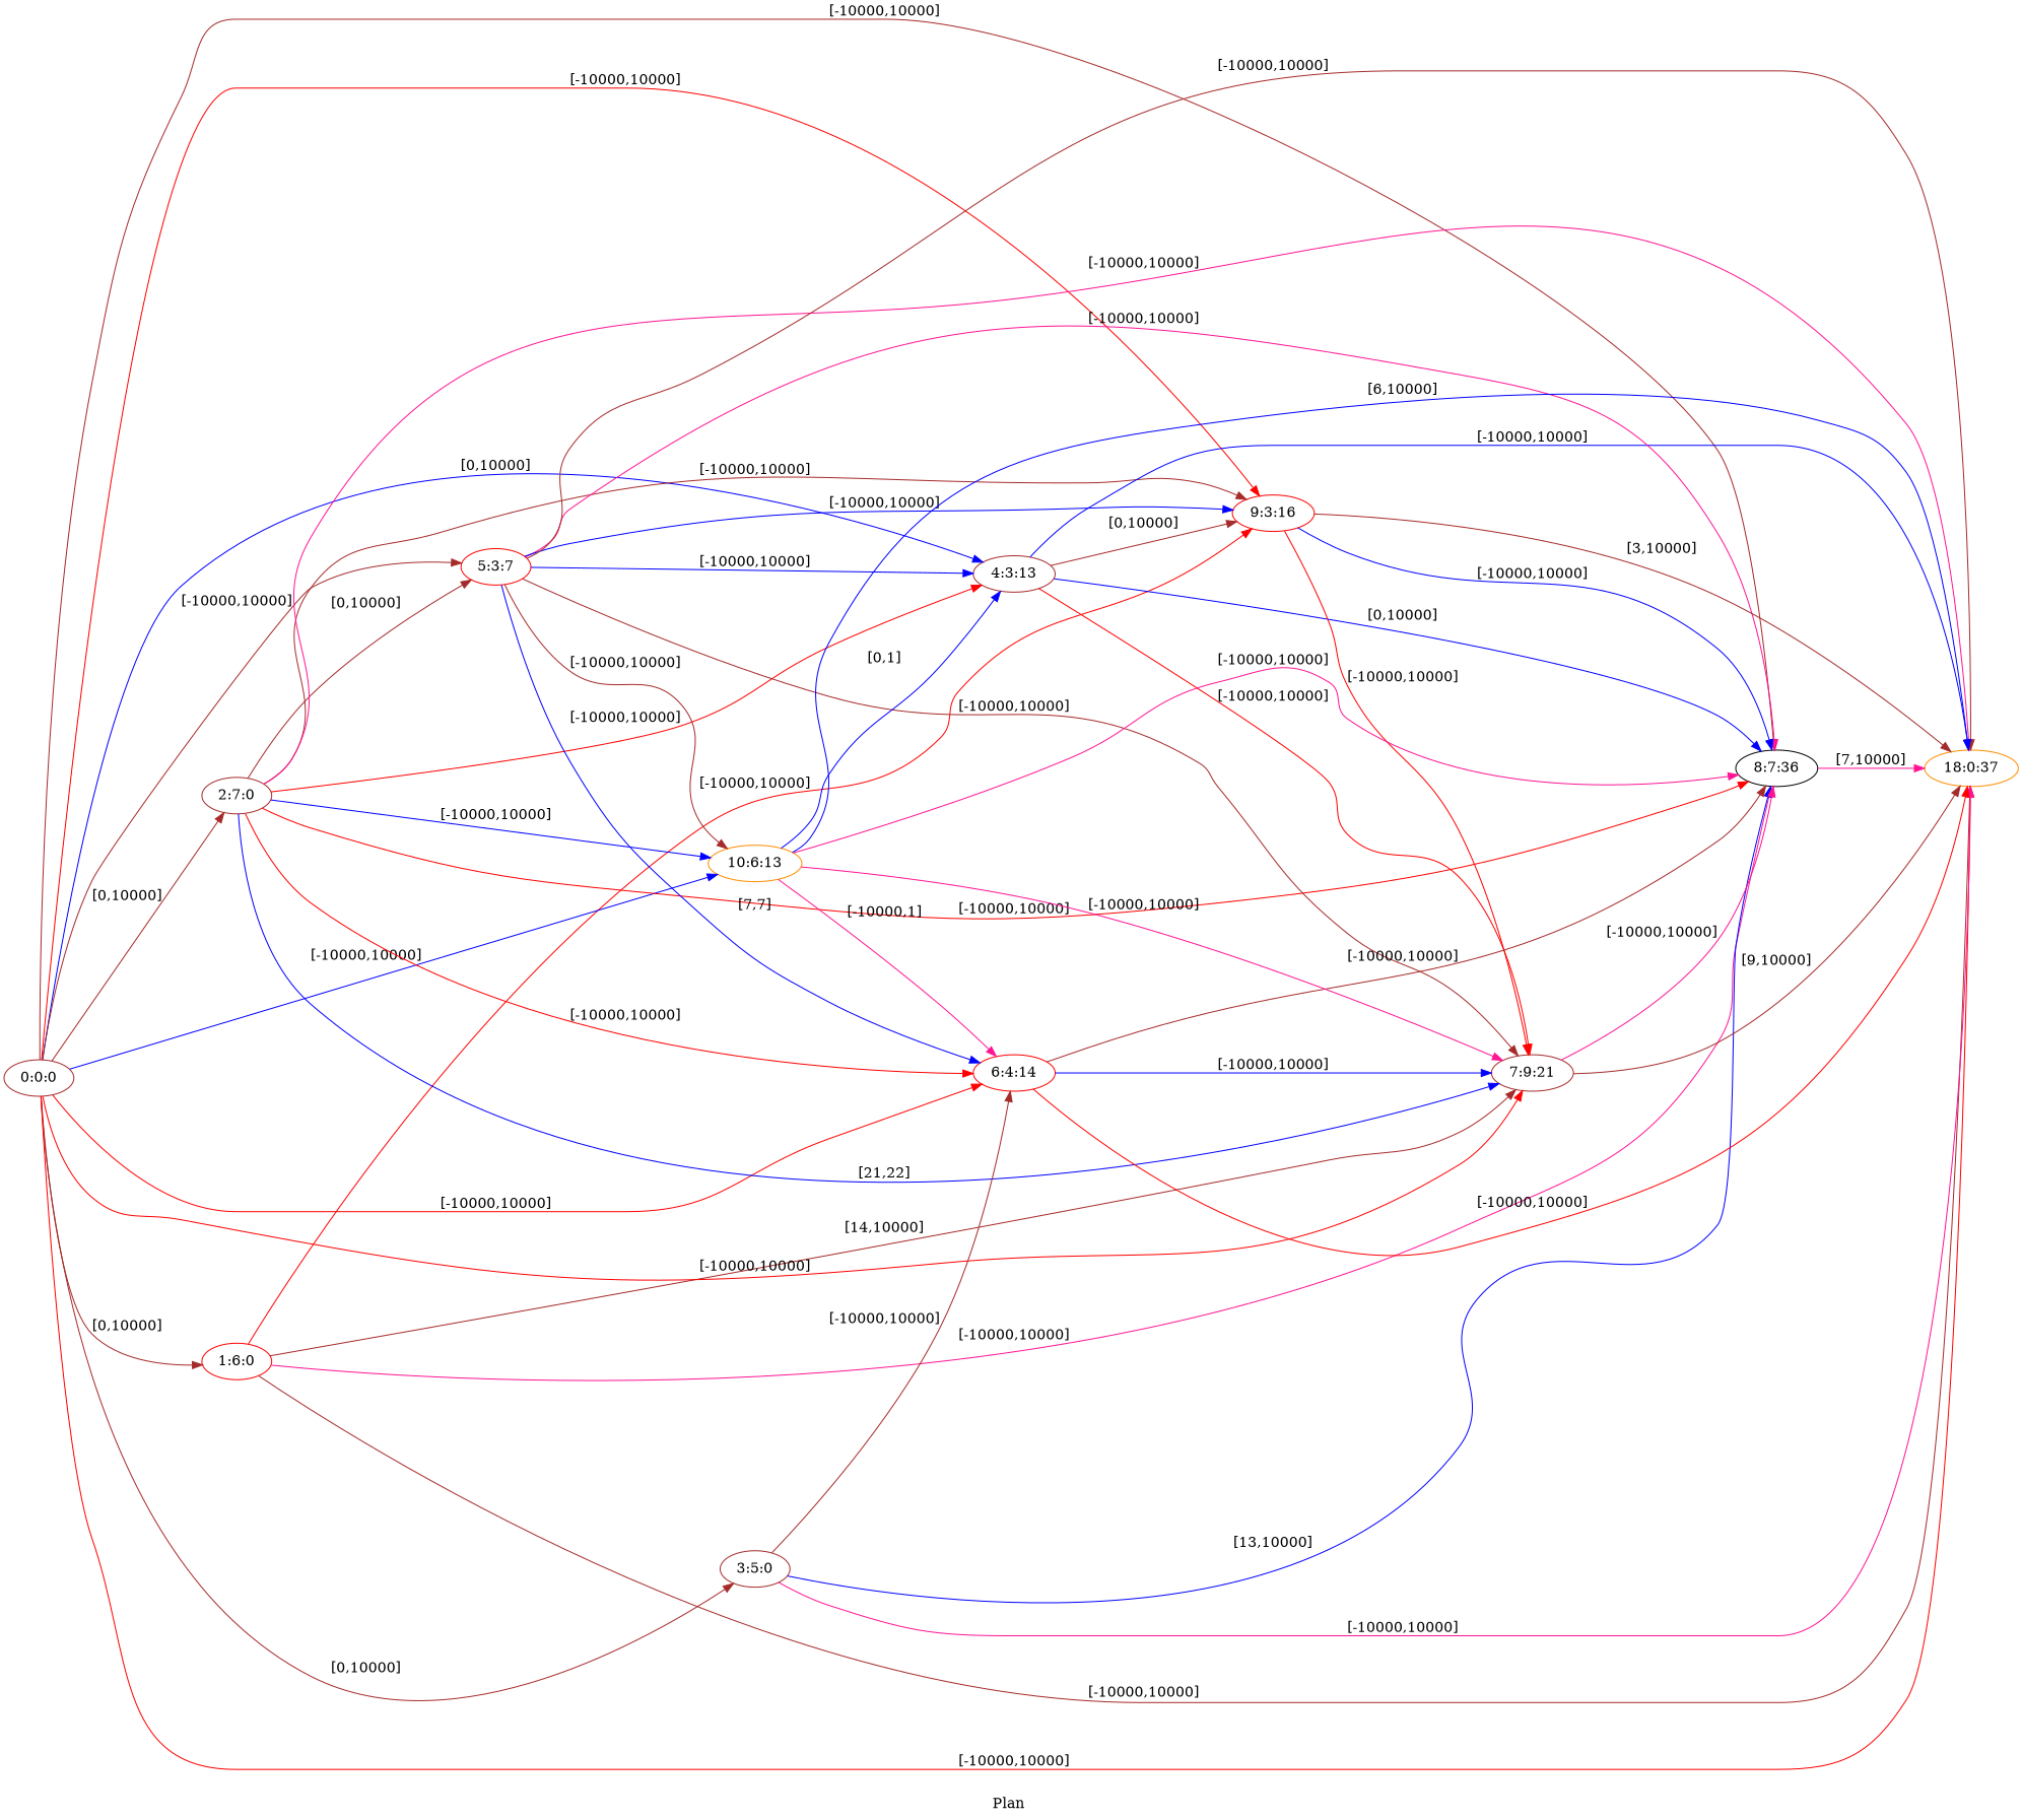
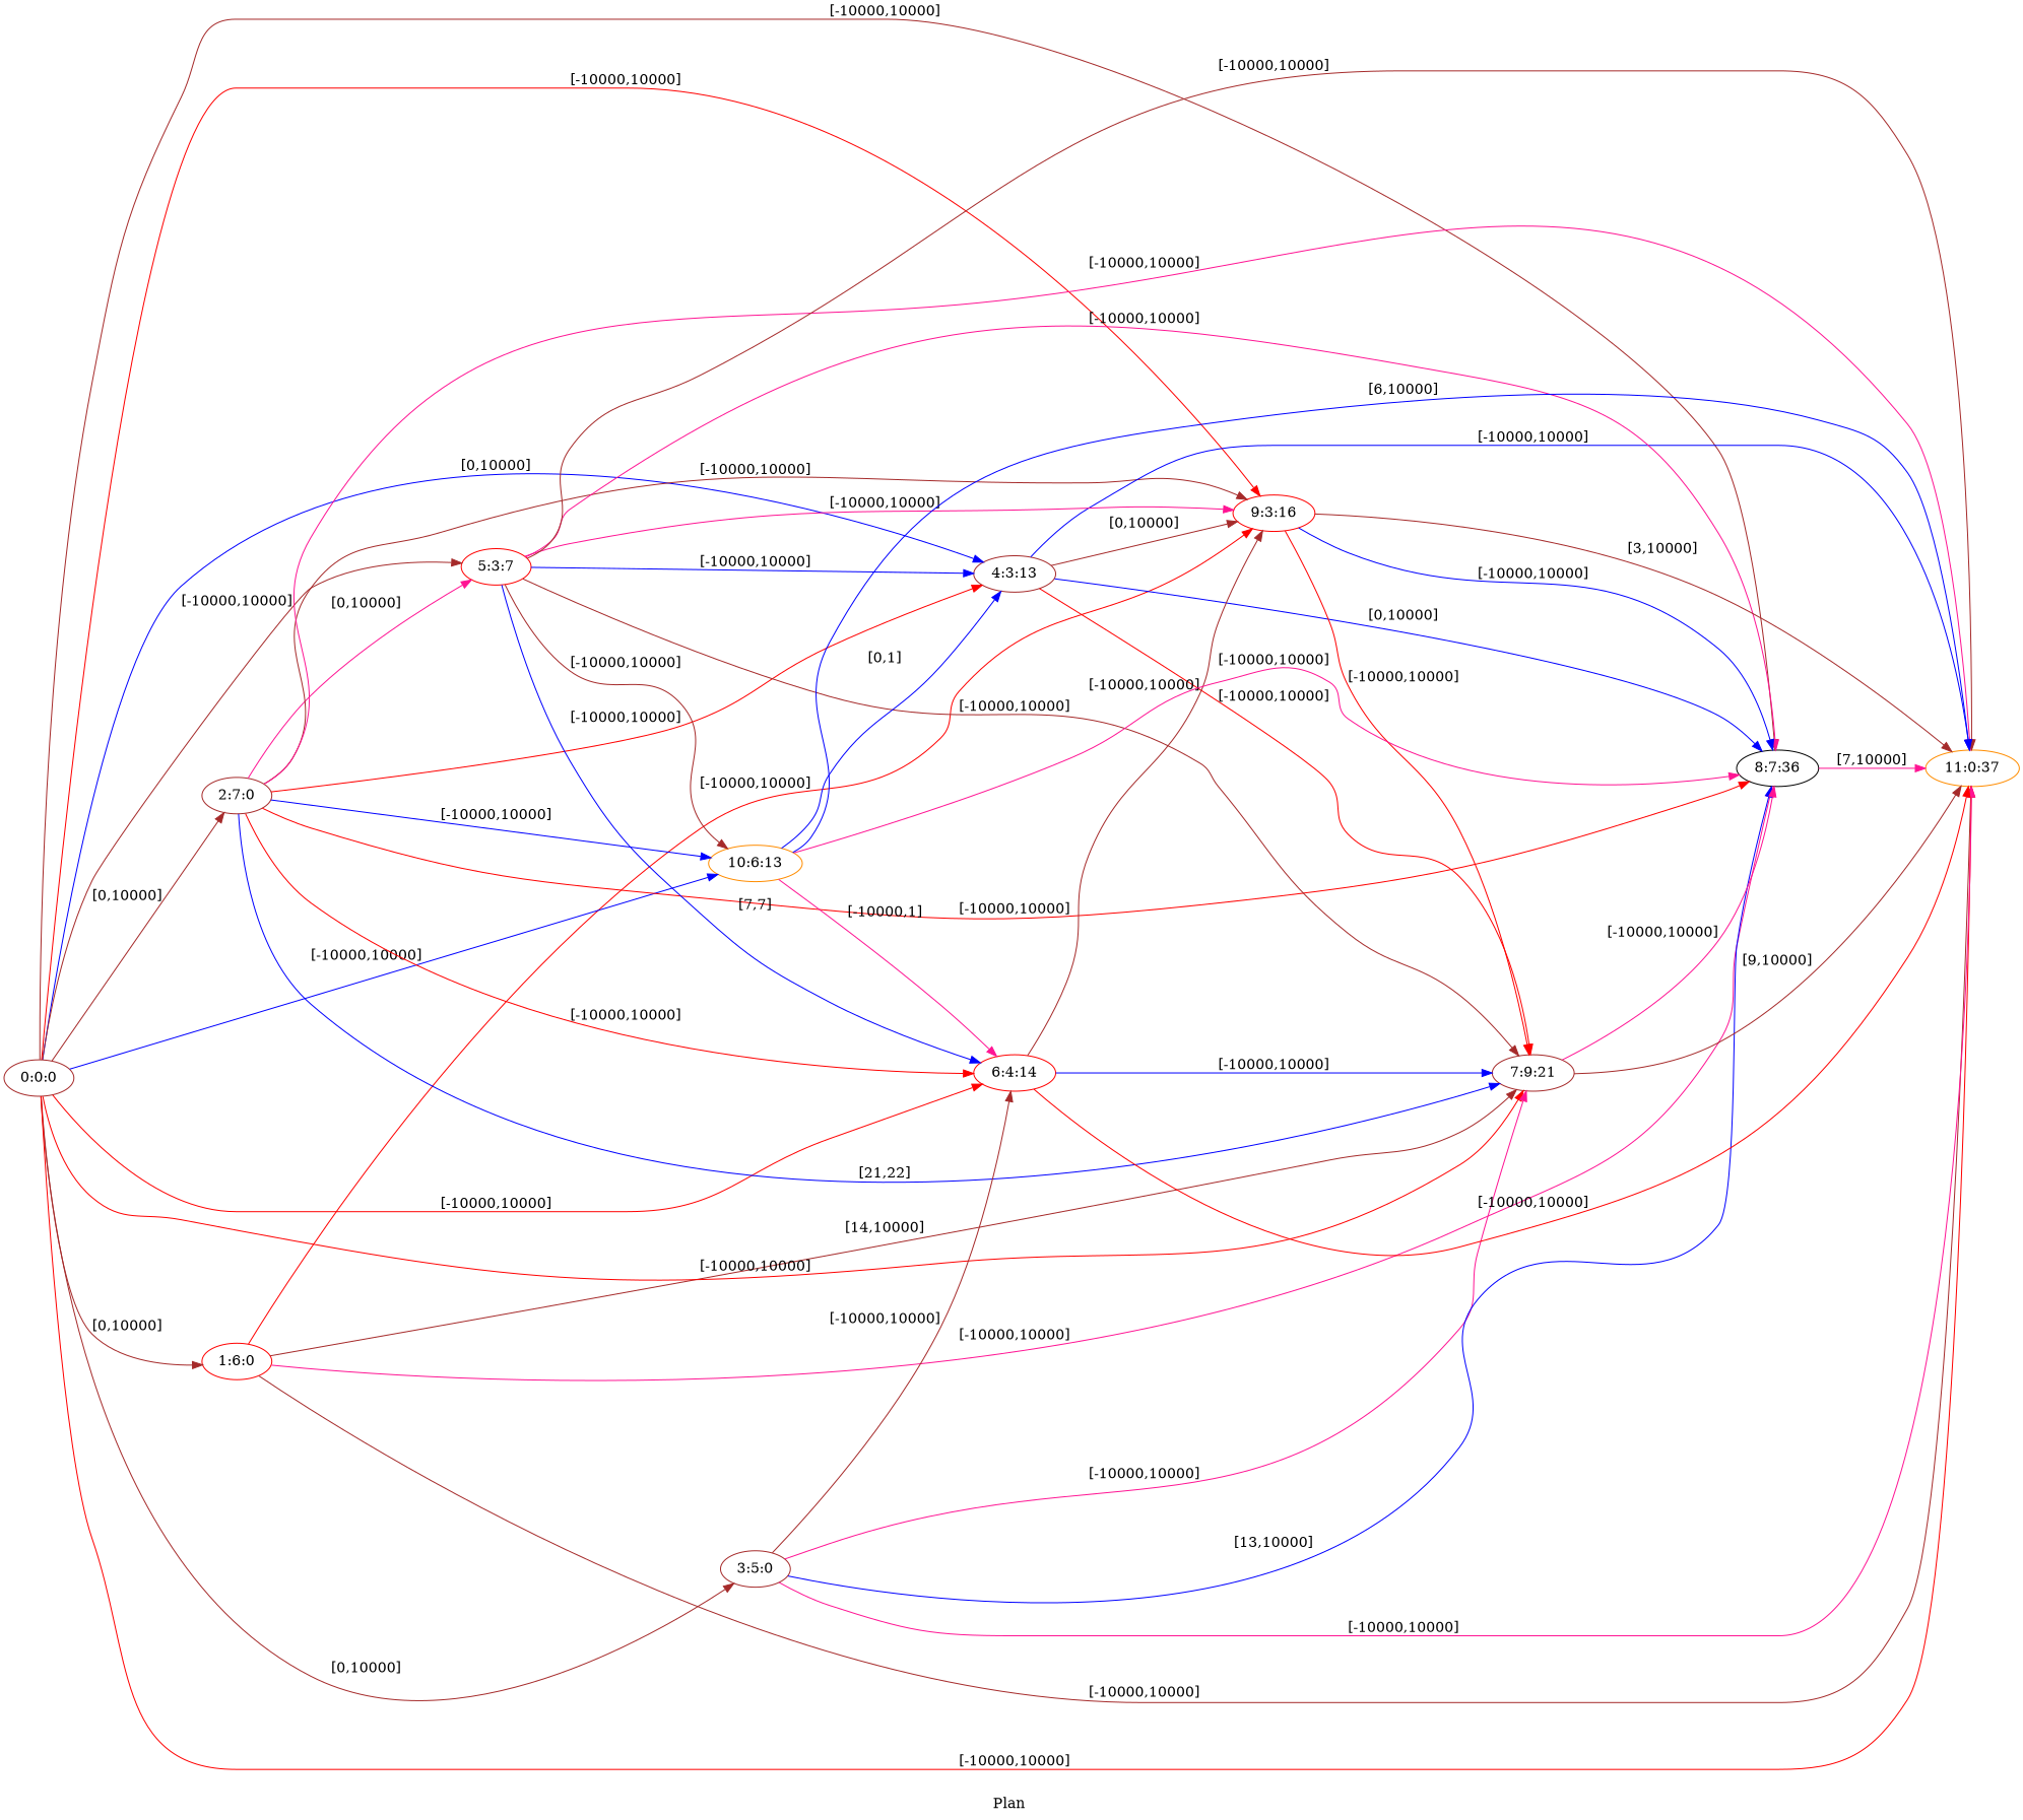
  digraph {
    fldt=0.622465
    label="Plan "
    nodesep=.45
    rankdir=LR
    node [color=brown]
    edge [color=brown]
    "1:6:0" [color=red]
    "0:0:0"
    "2:7:0"
    "3:5:0"
    "4:3:13"
    "5:3:7" [color=red]
    "6:4:14" [color=red]
    "7:9:21"
    n9 [color=black label="8:7:36"]
    "9:3:16" [color=red]
    "10:6:13" [color=darkorange]
-   "11:0:37" [color=darkorange label="18:0:37"]
+   "11:0:37" [color=darkorange]
    "1:6:0" -> "7:9:21" [label="[14,10000]"]
    "1:6:0" -> n9 [color=deeppink label="[-10000,10000]"]
    "1:6:0" -> "9:3:16" [color=red label="[-10000,10000]"]
    "1:6:0" -> "11:0:37" [label="[-10000,10000]"]
    "0:0:0" -> "1:6:0" [label="[0,10000]"]
    "0:0:0" -> "2:7:0" [label="[0,10000]"]
    "0:0:0" -> "3:5:0" [label="[0,10000]"]
    "0:0:0" -> "4:3:13" [color=blue label="[0,10000]"]
    "0:0:0" -> "5:3:7" [label="[-10000,10000]"]
    "0:0:0" -> "6:4:14" [color=red label="[-10000,10000]"]
    "0:0:0" -> "7:9:21" [color=red label="[-10000,10000]"]
    "0:0:0" -> n9 [label="[-10000,10000]"]
    "0:0:0" -> "9:3:16" [color=red label="[-10000,10000]"]
    "0:0:0" -> "10:6:13" [color=blue label="[-10000,10000]"]
    "0:0:0" -> "11:0:37" [color=red label="[-10000,10000]"]
    "2:7:0" -> "4:3:13" [color=red label="[-10000,10000]"]
-   "2:7:0" -> "5:3:7" [label="[0,10000]"]
+   "2:7:0" -> "5:3:7" [color=deeppink label="[0,10000]"]
    "2:7:0" -> "6:4:14" [color=red label="[-10000,10000]"]
    "2:7:0" -> "7:9:21" [color=blue label="[21,22]"]
    "2:7:0" -> n9 [color=red label="[-10000,10000]"]
    "2:7:0" -> "9:3:16" [label="[-10000,10000]"]
    "2:7:0" -> "10:6:13" [color=blue label="[-10000,10000]"]
    "2:7:0" -> "11:0:37" [color=deeppink label="[-10000,10000]"]
    "3:5:0" -> "6:4:14" [label="[-10000,10000]"]
    "3:5:0" -> n9 [color=blue label="[13,10000]"]
    "3:5:0" -> "11:0:37" [color=deeppink label="[-10000,10000]"]
    "4:3:13" -> "7:9:21" [color=red label="[-10000,10000]"]
    "4:3:13" -> n9 [color=blue label="[0,10000]"]
    "4:3:13" -> "9:3:16" [label="[0,10000]"]
    "4:3:13" -> "11:0:37" [color=blue label="[-10000,10000]"]
    "5:3:7" -> "4:3:13" [color=blue label="[-10000,10000]"]
    "5:3:7" -> "6:4:14" [color=blue label="[7,7]"]
    "5:3:7" -> "7:9:21" [label="[-10000,10000]"]
    "5:3:7" -> n9 [color=deeppink label="[-10000,10000]"]
-   "5:3:7" -> "9:3:16" [color=blue label="[-10000,10000]"]
+   "5:3:7" -> "9:3:16" [color=deeppink label="[-10000,10000]"]
    "5:3:7" -> "10:6:13" [label="[-10000,10000]"]
    "5:3:7" -> "11:0:37" [label="[-10000,10000]"]
    "6:4:14" -> "7:9:21" [color=blue label="[-10000,10000]"]
-   "6:4:14" -> n9 [label="[-10000,10000]"]
+   "6:4:14" -> "9:3:16" [label="[-10000,10000]"]
    "6:4:14" -> "11:0:37" [color=red label="[-10000,10000]"]
    "7:9:21" -> n9 [color=deeppink label="[-10000,10000]"]
    "7:9:21" -> "11:0:37" [label="[9,10000]"]
    n9 -> "11:0:37" [color=deeppink label="[7,10000]"]
    "9:3:16" -> "7:9:21" [color=red label="[-10000,10000]"]
    "9:3:16" -> n9 [color=blue label="[-10000,10000]"]
    "9:3:16" -> "11:0:37" [label="[3,10000]"]
    "10:6:13" -> "4:3:13" [color=blue label="[0,1]"]
    "10:6:13" -> "6:4:14" [color=deeppink label="[-10000,1]"]
-   "10:6:13" -> "7:9:21" [color=deeppink label="[-10000,10000]"]
+   "3:5:0" -> "7:9:21" [color=deeppink label="[-10000,10000]"]
    "10:6:13" -> n9 [color=deeppink label="[-10000,10000]"]
    "10:6:13" -> "11:0:37" [color=blue label="[6,10000]"]
  }
